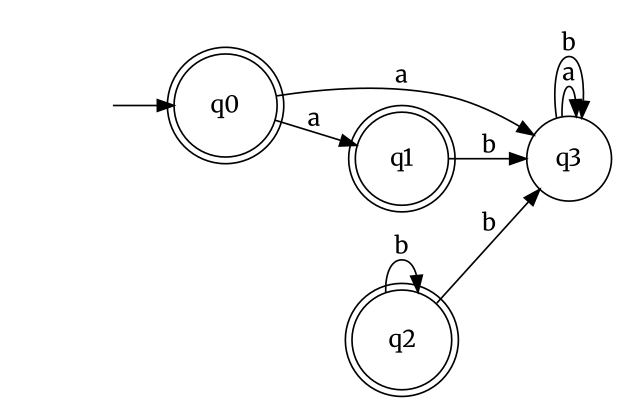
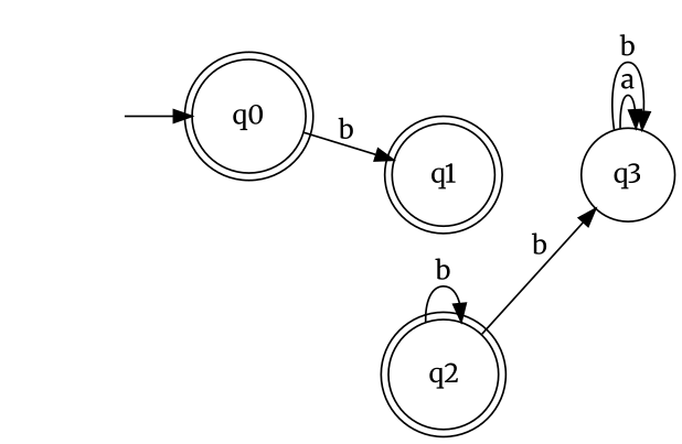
  digraph {
    fontname=Merriweather
    rankdir=LR
    node [fontname=Merriweather shape=doublecircle]
    edge [fontname=Merriweather]
    n1 [label=<<TABLE BORDER="0" CELLBORDER="0" CELLSPACING="0"><TR><TD>q3</TD></TR></TABLE>> shape=circle]
    n2 [label=<<TABLE BORDER="0" CELLBORDER="0" CELLSPACING="0"><TR><TD>q0</TD></TR></TABLE>>]
    n3 [label=<<TABLE BORDER="0" CELLBORDER="0" CELLSPACING="0"><TR><TD>q1</TD></TR></TABLE>>]
    n4 [label=<<TABLE BORDER="0" CELLBORDER="0" CELLSPACING="0"><TR><TD>q2</TD></TR></TABLE>>]
    n5 [label=<<TABLE BORDER="0" CELLBORDER="" CELLSPACING="0"><TR><TD>_nil</TD></TR></TABLE>> style=invis shape=""]
    n1 -> n1 [label=a]
    n1 -> n1 [label=b]
-   n2 -> n1 [label=a]
-   n2 -> n3 [label=a]
-   n3 -> n1 [label=b]
+   n2 -> n3 [label=b]
    n4 -> n1 [label=b]
    n4 -> n4 [label=b]
    n5 -> n2
  }
